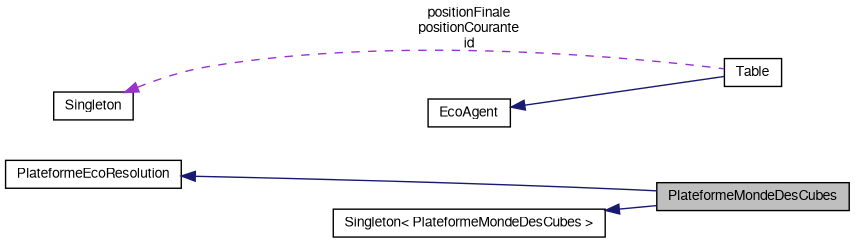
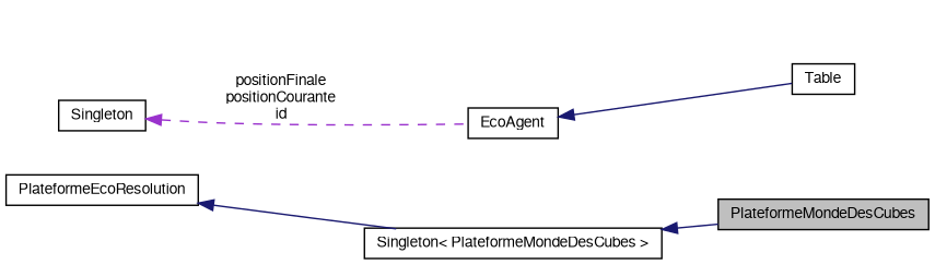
  digraph {
    rankdir=LR
    node [color=black fillcolor=white fontname=FreeSans fontsize=10 shape=record style=filled]
    edge [color=midnightblue dir=back fontname=FreeSans fontsize=10 labelfontname=FreeSans labelfontsize=10 style=solid]
    n1 [fillcolor=grey75 fontcolor=black height=0.2 label=PlateformeMondeDesCubes width=0.4]
    n2 [height=0.2 label=PlateformeEcoResolution width=0.4]
    n3 [height=0.2 label="Singleton\< PlateformeMondeDesCubes \>" width=0.4]
    n4 [height=0.2 label=Table width=0.4]
    n5 [height=0.2 label=EcoAgent width=0.4]
    n6 [height=0.2 label=Singleton width=0.4]
-   n2 -> n1
+   n2 -> n3
    n3 -> n1
    n5 -> n4
-   n6 -> n4 [color=darkorchid3 label="positionFinale\npositionCourante\nid" style=dashed]
+   n6 -> n5 [color=darkorchid3 label="positionFinale\npositionCourante\nid" style=dashed]
  }
